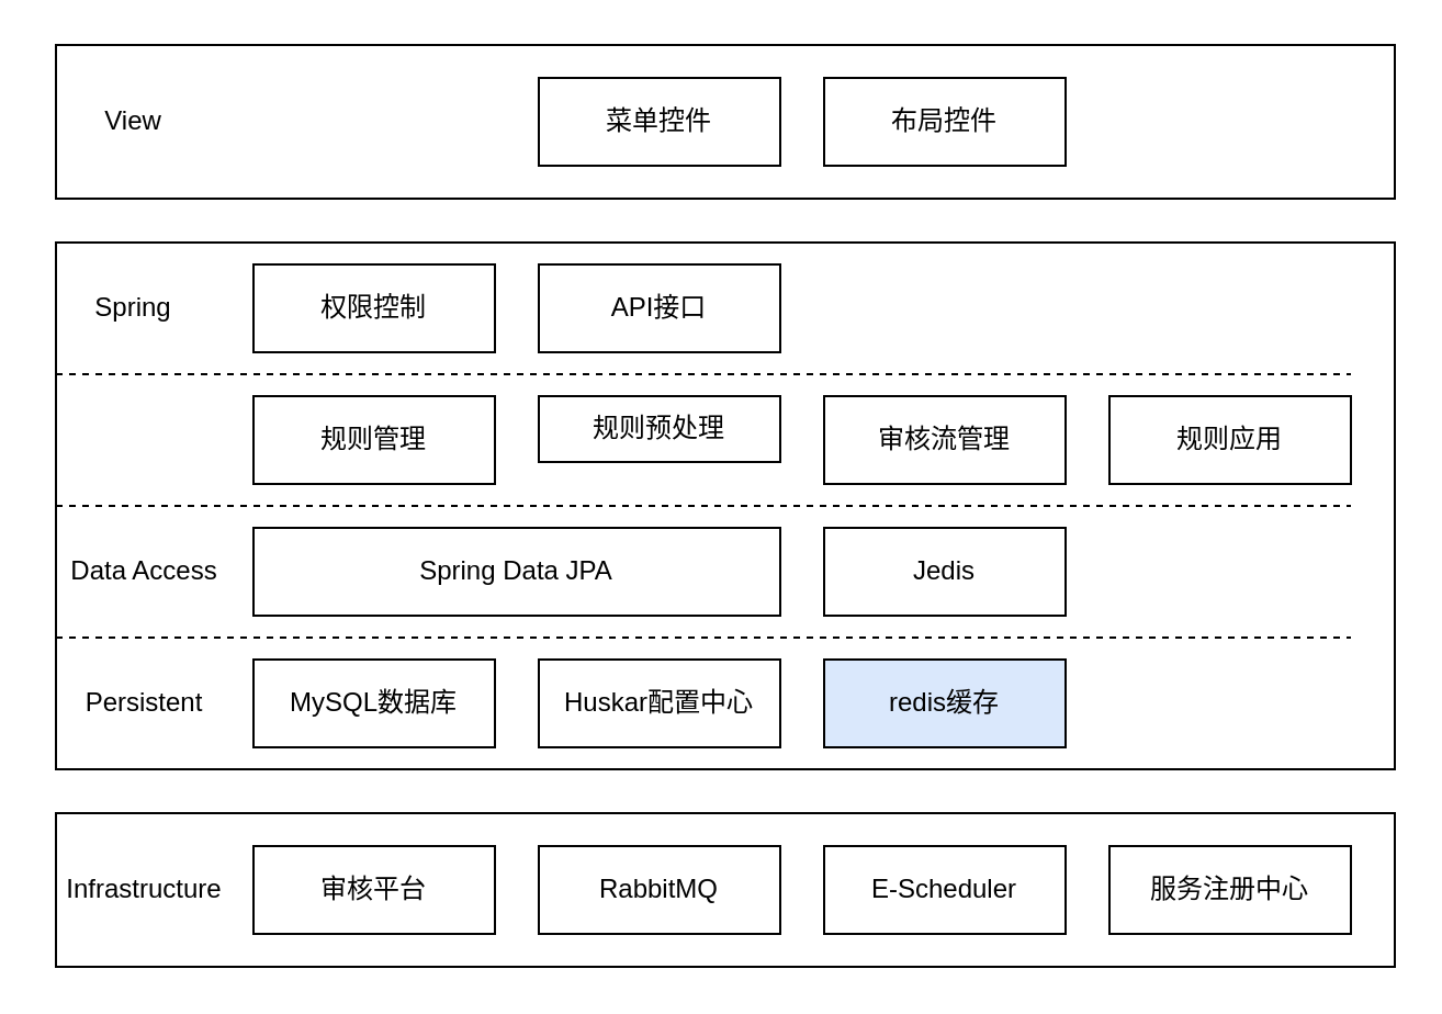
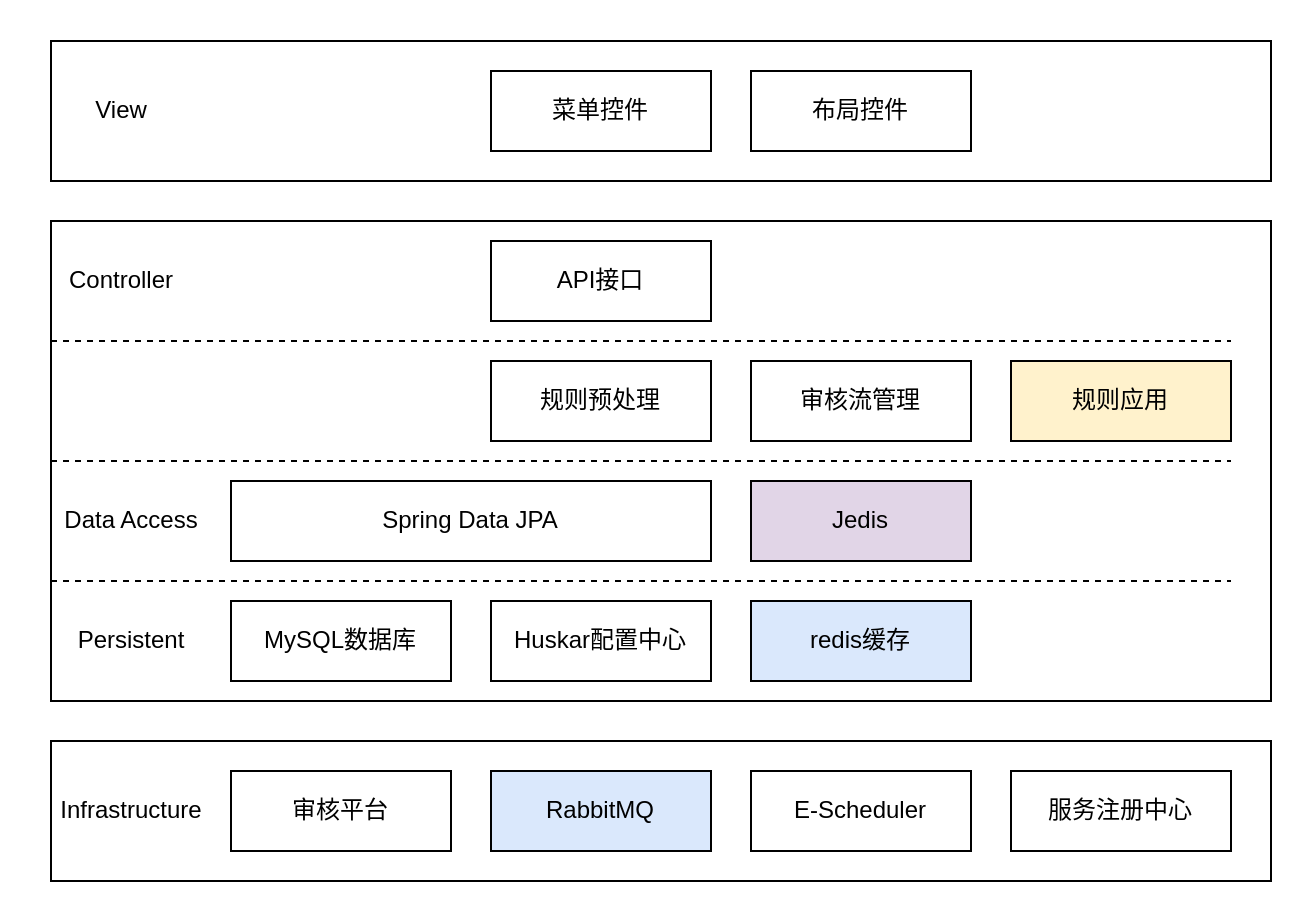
  <mxCell id="0" />
  <mxCell id="1" parent="0" />
  <mxCell id="2" value="" style="rounded=0;whiteSpace=wrap;html=1;" vertex="1" parent="1"><mxGeometry x="25" y="20" width="610" height="70" as="geometry" /></mxCell>
  <mxCell id="3" value="菜单控件" style="rounded=0;whiteSpace=wrap;html=1;" vertex="1" parent="1"><mxGeometry x="245" y="35" width="110" height="40" as="geometry" /></mxCell>
  <mxCell id="4" value="布局控件" style="rounded=0;whiteSpace=wrap;html=1;" vertex="1" parent="1"><mxGeometry x="375" y="35" width="110" height="40" as="geometry" /></mxCell>
  <mxCell id="5" value="" style="rounded=0;whiteSpace=wrap;html=1;" vertex="1" parent="1"><mxGeometry x="25" y="110" width="610" height="240" as="geometry" /></mxCell>
  <mxCell id="6" value="" style="endArrow=none;dashed=1;html=1;" edge="1" parent="1"><mxGeometry width="50" height="50" relative="1" as="geometry"><mxPoint x="25" y="170" as="sourcePoint" /><mxPoint x="615" y="170" as="targetPoint" /></mxGeometry></mxCell>
- <mxCell id="7" value="权限控制" style="rounded=0;whiteSpace=wrap;html=1;" vertex="1" parent="1"><mxGeometry x="115" y="120" width="110" height="40" as="geometry" /></mxCell>
  <mxCell id="8" value="API接口" style="rounded=0;whiteSpace=wrap;html=1;" vertex="1" parent="1"><mxGeometry x="245" y="120" width="110" height="40" as="geometry" /></mxCell>
  <mxCell id="9" value="View" style="text;html=1;align=center;verticalAlign=middle;resizable=0;points=[];autosize=1;" vertex="1" parent="1"><mxGeometry x="40" y="45" width="40" height="20" as="geometry" /></mxCell>
- <mxCell id="10" value="Spring" style="text;html=1;align=center;verticalAlign=middle;resizable=0;points=[];autosize=1;" vertex="1" parent="1"><mxGeometry x="25" y="130" width="70" height="20" as="geometry" /></mxCell>
+ <mxCell id="10" value="Controller" style="text;html=1;align=center;verticalAlign=middle;resizable=0;points=[];autosize=1;" vertex="1" parent="1"><mxGeometry x="25" y="130" width="70" height="20" as="geometry" /></mxCell>
  <mxCell id="11" value="" style="endArrow=none;dashed=1;html=1;" edge="1" parent="1"><mxGeometry width="50" height="50" relative="1" as="geometry"><mxPoint x="25" y="230" as="sourcePoint" /><mxPoint x="615" y="230" as="targetPoint" /></mxGeometry></mxCell>
- <mxCell id="12" value="规则管理" style="rounded=0;whiteSpace=wrap;html=1;" vertex="1" parent="1"><mxGeometry x="115" y="180" width="110" height="40" as="geometry" /></mxCell>
- <mxCell id="13" value="规则预处理" style="rounded=0;whiteSpace=wrap;html=1;" vertex="1" parent="1"><mxGeometry x="245" y="180" width="110" height="30" as="geometry" /></mxCell>
+ <mxCell id="13" value="规则预处理" style="rounded=0;whiteSpace=wrap;html=1;" vertex="1" parent="1"><mxGeometry x="245" y="180" width="110" height="40" as="geometry" /></mxCell>
  <mxCell id="14" value="审核流管理" style="rounded=0;whiteSpace=wrap;html=1;" vertex="1" parent="1"><mxGeometry x="375" y="180" width="110" height="40" as="geometry" /></mxCell>
- <mxCell id="15" value="规则应用" style="rounded=0;whiteSpace=wrap;html=1;" vertex="1" parent="1"><mxGeometry x="505" y="180" width="110" height="40" as="geometry" /></mxCell>
+ <mxCell id="15" value="规则应用" style="rounded=0;whiteSpace=wrap;html=1;fillColor=#fff2cc;" vertex="1" parent="1"><mxGeometry x="505" y="180" width="110" height="40" as="geometry" /></mxCell>
  <mxCell id="16" value="" style="endArrow=none;dashed=1;html=1;" edge="1" parent="1"><mxGeometry width="50" height="50" relative="1" as="geometry"><mxPoint x="25" y="290" as="sourcePoint" /><mxPoint x="615" y="290" as="targetPoint" /></mxGeometry></mxCell>
  <mxCell id="17" value="Data Access" style="text;html=1;align=center;verticalAlign=middle;resizable=0;points=[];autosize=1;" vertex="1" parent="1"><mxGeometry x="25" y="250" width="80" height="20" as="geometry" /></mxCell>
  <mxCell id="18" value="Spring Data JPA" style="rounded=0;whiteSpace=wrap;html=1;" vertex="1" parent="1"><mxGeometry x="115" y="240" width="240" height="40" as="geometry" /></mxCell>
- <mxCell id="19" value="Jedis" style="rounded=0;whiteSpace=wrap;html=1;" vertex="1" parent="1"><mxGeometry x="375" y="240" width="110" height="40" as="geometry" /></mxCell>
+ <mxCell id="19" value="Jedis" style="rounded=0;whiteSpace=wrap;html=1;fillColor=#e1d5e7;" vertex="1" parent="1"><mxGeometry x="375" y="240" width="110" height="40" as="geometry" /></mxCell>
  <mxCell id="20" value="Persistent" style="text;html=1;align=center;verticalAlign=middle;resizable=0;points=[];autosize=1;" vertex="1" parent="1"><mxGeometry x="30" y="310" width="70" height="20" as="geometry" /></mxCell>
  <mxCell id="21" value="MySQL数据库" style="rounded=0;whiteSpace=wrap;html=1;" vertex="1" parent="1"><mxGeometry x="115" y="300" width="110" height="40" as="geometry" /></mxCell>
  <mxCell id="22" value="Huskar配置中心" style="rounded=0;whiteSpace=wrap;html=1;" vertex="1" parent="1"><mxGeometry x="245" y="300" width="110" height="40" as="geometry" /></mxCell>
  <mxCell id="23" value="redis缓存" style="rounded=0;whiteSpace=wrap;html=1;fillColor=#dae8fc;" vertex="1" parent="1"><mxGeometry x="375" y="300" width="110" height="40" as="geometry" /></mxCell>
  <mxCell id="24" value="" style="rounded=0;whiteSpace=wrap;html=1;" vertex="1" parent="1"><mxGeometry x="25" y="370" width="610" height="70" as="geometry" /></mxCell>
  <mxCell id="25" value="Infrastructure" style="text;html=1;align=center;verticalAlign=middle;resizable=0;points=[];autosize=1;" vertex="1" parent="1"><mxGeometry x="20" y="395" width="90" height="20" as="geometry" /></mxCell>
  <mxCell id="26" value="审核平台" style="rounded=0;whiteSpace=wrap;html=1;" vertex="1" parent="1"><mxGeometry x="115" y="385" width="110" height="40" as="geometry" /></mxCell>
- <mxCell id="27" value="RabbitMQ" style="rounded=0;whiteSpace=wrap;html=1;" vertex="1" parent="1"><mxGeometry x="245" y="385" width="110" height="40" as="geometry" /></mxCell>
+ <mxCell id="27" value="RabbitMQ" style="rounded=0;whiteSpace=wrap;html=1;fillColor=#dae8fc;" vertex="1" parent="1"><mxGeometry x="245" y="385" width="110" height="40" as="geometry" /></mxCell>
  <mxCell id="28" value="服务注册中心" style="rounded=0;whiteSpace=wrap;html=1;" vertex="1" parent="1"><mxGeometry x="505" y="385" width="110" height="40" as="geometry" /></mxCell>
  <mxCell id="29" value="E-Scheduler" style="rounded=0;whiteSpace=wrap;html=1;" vertex="1" parent="1"><mxGeometry x="375" y="385" width="110" height="40" as="geometry" /></mxCell>
